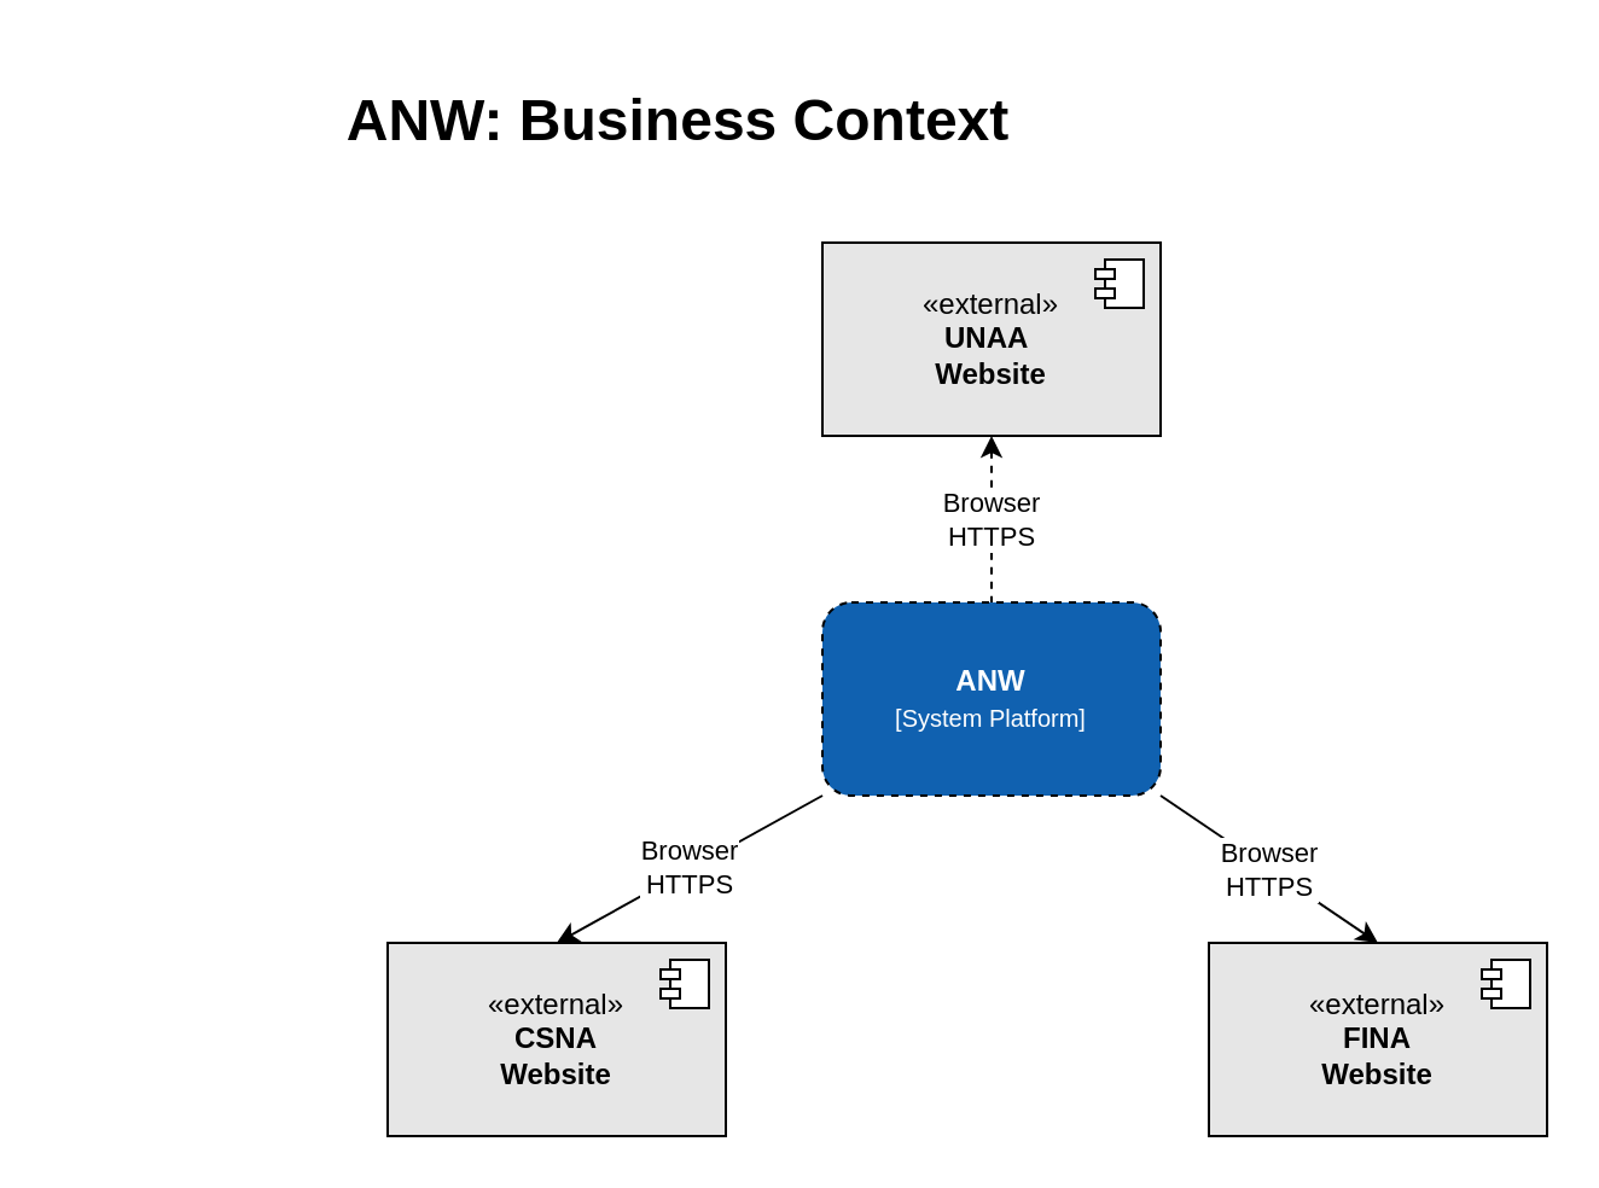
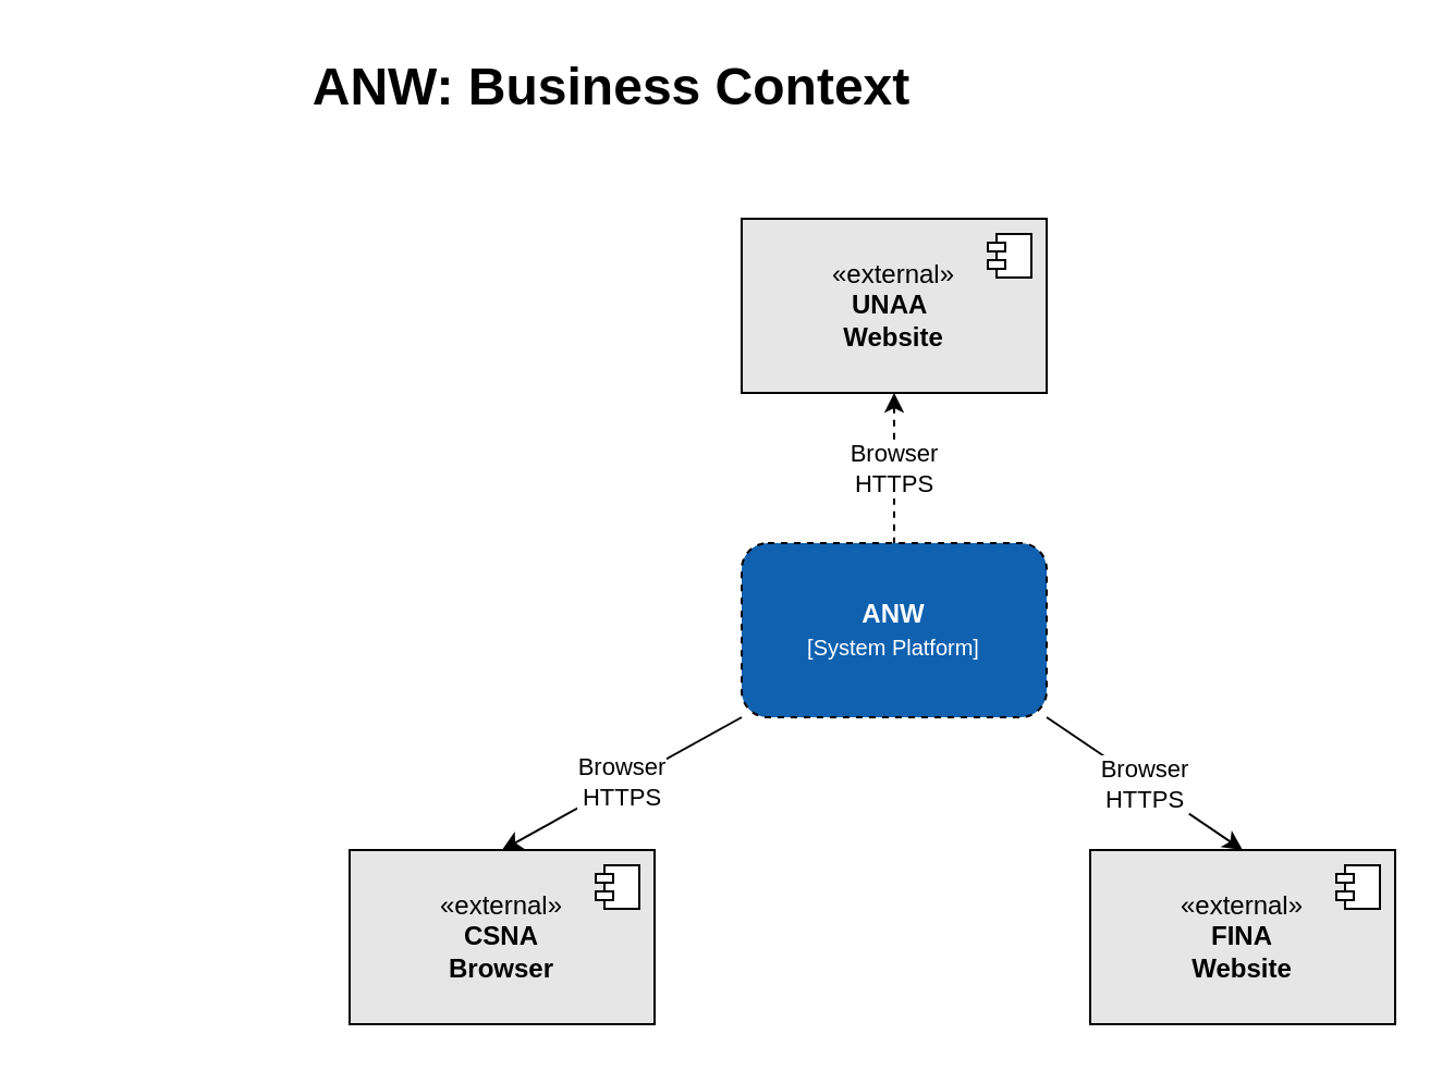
  <mxCell id="0" />
  <mxCell id="1" parent="0" />
  <mxCell id="2" value="&lt;b&gt;&lt;font style=&quot;color: rgb(255, 255, 255);&quot;&gt;ANW&lt;/font&gt;&lt;/b&gt;&lt;div&gt;&lt;font style=&quot;font-size: 10px; color: rgb(255, 255, 255);&quot;&gt;[System Platform]&lt;/font&gt;&lt;/div&gt;" style="rounded=1;whiteSpace=wrap;html=1;fillColor=#1061B0;dashed=1;" parent="1" vertex="1"><mxGeometry x="340" y="249" width="140" height="80" as="geometry" /></mxCell>
  <mxCell id="3" value="&lt;font&gt;«&lt;/font&gt;external»&lt;br&gt;&lt;b&gt;UNAA&amp;nbsp;&lt;/b&gt;&lt;div&gt;&lt;b&gt;Website&lt;/b&gt;&lt;/div&gt;" style="html=1;dropTarget=0;whiteSpace=wrap;fillColor=#E6E6E6;" parent="1" vertex="1"><mxGeometry x="340" y="100" width="140" height="80" as="geometry" /></mxCell>
  <mxCell id="4" value="" style="shape=module;jettyWidth=8;jettyHeight=4;" parent="3" vertex="1"><mxGeometry x="1" width="20" height="20" relative="1" as="geometry"><mxPoint x="-27" y="7" as="offset" /></mxGeometry></mxCell>
  <mxCell id="5" value="Browser&lt;div&gt;HTTPS&lt;/div&gt;" style="rounded=0;orthogonalLoop=1;jettySize=auto;html=1;entryX=1;entryY=1;entryDx=0;entryDy=0;startArrow=classic;startFill=1;endArrow=none;exitX=0.5;exitY=0;exitDx=0;exitDy=0;" parent="1" source="6" target="2" edge="1"><mxGeometry relative="1" as="geometry"><mxPoint x="300" y="289" as="targetPoint" /></mxGeometry></mxCell>
  <mxCell id="6" value="&lt;font&gt;«&lt;/font&gt;external»&lt;br&gt;&lt;b&gt;FINA&lt;/b&gt;&lt;div&gt;&lt;b&gt;Website&lt;/b&gt;&lt;/div&gt;" style="html=1;dropTarget=0;whiteSpace=wrap;fillColor=#E6E6E6;" parent="1" vertex="1"><mxGeometry x="500" y="390" width="140" height="80" as="geometry" /></mxCell>
  <mxCell id="7" value="" style="shape=module;jettyWidth=8;jettyHeight=4;" parent="6" vertex="1"><mxGeometry x="1" width="20" height="20" relative="1" as="geometry"><mxPoint x="-27" y="7" as="offset" /></mxGeometry></mxCell>
  <mxCell id="8" value="Browser&lt;div&gt;HTTPS&lt;/div&gt;" style="rounded=0;orthogonalLoop=1;jettySize=auto;html=1;entryX=0;entryY=1;entryDx=0;entryDy=0;endArrow=none;startFill=1;startArrow=classic;exitX=0.5;exitY=0;exitDx=0;exitDy=0;" parent="1" source="9" target="2" edge="1"><mxGeometry relative="1" as="geometry"><mxPoint x="300" y="289" as="targetPoint" /></mxGeometry></mxCell>
- <mxCell id="9" value="&lt;font&gt;«&lt;/font&gt;external»&lt;br&gt;&lt;b&gt;CSNA&lt;/b&gt;&lt;div&gt;&lt;b&gt;Website&lt;/b&gt;&lt;/div&gt;" style="html=1;dropTarget=0;whiteSpace=wrap;fillColor=#E6E6E6;" parent="1" vertex="1"><mxGeometry x="160" y="390" width="140" height="80" as="geometry" /></mxCell>
+ <mxCell id="9" value="&lt;font&gt;«&lt;/font&gt;external»&lt;br&gt;&lt;b&gt;CSNA&lt;/b&gt;&lt;div&gt;&lt;b&gt;Browser&lt;/b&gt;&lt;/div&gt;" style="html=1;dropTarget=0;whiteSpace=wrap;fillColor=#E6E6E6;" parent="1" vertex="1"><mxGeometry x="160" y="390" width="140" height="80" as="geometry" /></mxCell>
  <mxCell id="10" value="" style="shape=module;jettyWidth=8;jettyHeight=4;" parent="9" vertex="1"><mxGeometry x="1" width="20" height="20" relative="1" as="geometry"><mxPoint x="-27" y="7" as="offset" /></mxGeometry></mxCell>
  <mxCell id="11" value="Browser&lt;div&gt;HTTPS&lt;/div&gt;" style="rounded=0;orthogonalLoop=1;jettySize=auto;html=1;entryX=0.5;entryY=0;entryDx=0;entryDy=0;startArrow=classic;startFill=1;endArrow=none;exitX=0.5;exitY=1;exitDx=0;exitDy=0;dashed=1;" parent="1" source="3" target="2" edge="1"><mxGeometry relative="1" as="geometry"><mxPoint x="300" y="289" as="targetPoint" /></mxGeometry></mxCell>
  <mxCell id="12" value="Title" style="" parent="0" />
- <mxCell id="13" value="ANW:&amp;nbsp;&lt;span style=&quot;background-color: transparent; color: light-dark(rgb(0, 0, 0), rgb(255, 255, 255));&quot;&gt;Business Context&lt;/span&gt;" style="text;strokeColor=none;fillColor=none;html=1;fontSize=24;fontStyle=1;verticalAlign=middle;align=center;" parent="12" vertex="1"><mxGeometry x="20" y="30" width="520" height="40" as="geometry" /></mxCell>
+ <mxCell id="13" value="ANW:&amp;nbsp;&lt;span style=&quot;background-color: transparent; color: light-dark(rgb(0, 0, 0), rgb(255, 255, 255));&quot;&gt;Business Context&lt;/span&gt;" style="text;strokeColor=none;fillColor=none;html=1;fontSize=24;fontStyle=1;verticalAlign=middle;align=center;" parent="12" vertex="1"><mxGeometry width="520" height="40" as="geometry" x="20" y="20" /></mxCell>
